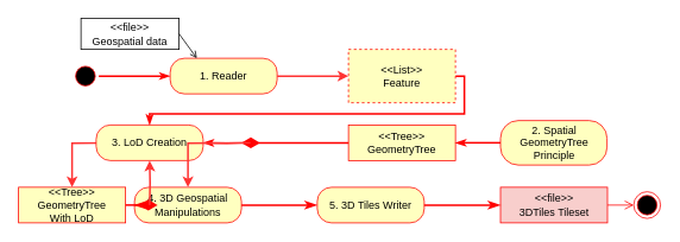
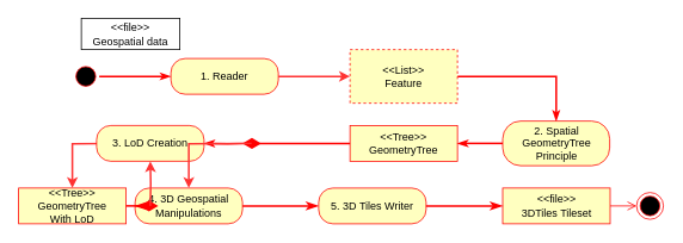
  <mxCell id="0" />
  <mxCell id="1" parent="0" />
  <mxCell id="2" style="edgeStyle=orthogonalEdgeStyle;html=1;labelBackgroundColor=none;endArrow=classicThin;endSize=6;strokeColor=#ff0000;fontFamily=Verdana;fontSize=12;align=left;strokeWidth=2;endFill=1;entryX=0;entryY=0.5;entryDx=0;entryDy=0;" parent="1" source="11" target="9" edge="1"><mxGeometry relative="1" as="geometry"><mxPoint x="150" y="130" as="targetPoint" /></mxGeometry></mxCell>
  <mxCell id="3" value="&lt;font style=&quot;font-size: 12px&quot;&gt;4. 3D Geospatial Manipulations&lt;br&gt;&lt;/font&gt;" style="rounded=1;whiteSpace=wrap;html=1;arcSize=40;fontColor=#000000;fillColor=#ffffc0;strokeColor=#ff0000;" parent="1" vertex="1"><mxGeometry x="150" y="210" width="120" height="40" as="geometry" /></mxCell>
  <mxCell id="4" value="" style="edgeStyle=orthogonalEdgeStyle;html=1;verticalAlign=bottom;endArrow=classicThin;endSize=8;strokeColor=#ff0000;rounded=0;entryX=0;entryY=0.5;entryDx=0;entryDy=0;strokeWidth=2;endFill=1;" parent="1" source="3" target="25" edge="1"><mxGeometry relative="1" as="geometry"><mxPoint x="370" y="230" as="targetPoint" /></mxGeometry></mxCell>
  <mxCell id="5" value="&amp;lt;&amp;lt;Tree&amp;gt;&amp;gt;&lt;br&gt;GeometryTree" style="rounded=0;whiteSpace=wrap;html=1;arcSize=40;fontColor=#000000;fillColor=#ffffc0;strokeColor=#ff0000;" parent="1" vertex="1"><mxGeometry x="390" y="140" width="120" height="40" as="geometry" /></mxCell>
- <mxCell id="6" value="&amp;lt;&amp;lt;file&amp;gt;&amp;gt;&lt;br&gt;3DTiles Tileset" style="rounded=0;whiteSpace=wrap;html=1;arcSize=40;fontColor=#000000;fillColor=#f8cecc;strokeColor=#ff0000;" parent="1" vertex="1"><mxGeometry x="560.5" y="210" width="120" height="40" as="geometry" /></mxCell>
+ <mxCell id="6" value="&amp;lt;&amp;lt;file&amp;gt;&amp;gt;&lt;br&gt;3DTiles Tileset" style="rounded=0;whiteSpace=wrap;html=1;arcSize=40;fontColor=#000000;fillColor=#ffffc0;strokeColor=#ff0000;" parent="1" vertex="1"><mxGeometry x="560.5" y="210" width="120" height="40" as="geometry" /></mxCell>
  <mxCell id="7" value="" style="edgeStyle=orthogonalEdgeStyle;html=1;verticalAlign=bottom;endArrow=open;endSize=8;strokeColor=#ff0000;rounded=0;entryX=0;entryY=0.5;entryDx=0;entryDy=0;" parent="1" source="6" target="8" edge="1"><mxGeometry relative="1" as="geometry"><mxPoint x="670.5" y="285" as="targetPoint" /></mxGeometry></mxCell>
  <mxCell id="8" value="" style="ellipse;html=1;shape=endState;fillColor=#000000;strokeColor=#ff0000;" parent="1" vertex="1"><mxGeometry x="710" y="215" width="30" height="30" as="geometry" /></mxCell>
  <mxCell id="9" value="1. Reader" style="rounded=1;whiteSpace=wrap;html=1;arcSize=40;fontColor=#000000;fillColor=#ffffc0;strokeColor=#ff0000;" parent="1" vertex="1"><mxGeometry x="190" y="65" width="120" height="40" as="geometry" /></mxCell>
- <mxCell id="10" value="" style="edgeStyle=orthogonalEdgeStyle;html=1;verticalAlign=bottom;endArrow=classicThin;endSize=6;strokeColor=#ff0000;rounded=0;exitX=1;exitY=0.5;exitDx=0;exitDy=0;startArrow=none;strokeWidth=2;endFill=1;" parent="1" source="13" target="17" edge="1"><mxGeometry relative="1" as="geometry"><mxPoint x="690" y="90" as="targetPoint" /></mxGeometry></mxCell>
+ <mxCell id="10" value="" style="edgeStyle=orthogonalEdgeStyle;html=1;verticalAlign=bottom;endArrow=classicThin;endSize=6;strokeColor=#ff0000;rounded=0;exitX=1;exitY=0.5;exitDx=0;exitDy=0;startArrow=none;strokeWidth=2;endFill=1;entryX=0.5;entryY=0;entryDx=0;entryDy=0;" parent="1" source="13" target="15" edge="1"><mxGeometry relative="1" as="geometry"><mxPoint x="690" y="90" as="targetPoint" /></mxGeometry></mxCell>
  <mxCell id="11" value="" style="ellipse;html=1;shape=startState;fillColor=#000000;strokeColor=#ff0000;rounded=1;shadow=0;comic=0;labelBackgroundColor=none;fontFamily=Verdana;fontSize=12;fontColor=#000000;align=center;direction=south;" parent="1" vertex="1"><mxGeometry x="80" y="70" width="30" height="30" as="geometry" /></mxCell>
  <mxCell id="12" value="&amp;lt;&amp;lt;file&amp;gt;&amp;gt;&lt;br&gt;Geospatial data" style="rounded=0;whiteSpace=wrap;html=1;strokeColor=default;fillColor=default;fontColor=default;arcSize=40;" parent="1" vertex="1"><mxGeometry x="90" y="20" width="110" height="35" as="geometry" /></mxCell>
  <mxCell id="13" value="&amp;lt;&amp;lt;List&amp;gt;&amp;gt;&lt;br&gt;Feature" style="rounded=0;whiteSpace=wrap;html=1;strokeColor=#ff0000;fillColor=#ffffc0;fontColor=#000000;arcSize=40;dashed=1;" parent="1" vertex="1"><mxGeometry x="390" y="55" width="120" height="60" as="geometry" /></mxCell>
  <mxCell id="14" style="edgeStyle=orthogonalEdgeStyle;rounded=0;orthogonalLoop=1;jettySize=auto;html=1;exitX=0;exitY=0.5;exitDx=0;exitDy=0;entryX=1;entryY=0.5;entryDx=0;entryDy=0;fillColor=#f8cecc;strokeColor=#ff0000;endArrow=classicThin;endFill=1;verticalAlign=bottom;endSize=6;startArrow=none;strokeWidth=2;" parent="1" source="15" target="5" edge="1"><mxGeometry relative="1" as="geometry" /></mxCell>
  <mxCell id="15" value="2. Spatial GeometryTree Principle" style="rounded=1;whiteSpace=wrap;html=1;arcSize=40;fontColor=#000000;fillColor=#ffffc0;strokeColor=#ff0000;" parent="1" vertex="1"><mxGeometry x="560.5" y="135" width="119.5" height="50" as="geometry" /></mxCell>
  <mxCell id="16" style="edgeStyle=orthogonalEdgeStyle;rounded=0;orthogonalLoop=1;jettySize=auto;html=1;exitX=0;exitY=0.5;exitDx=0;exitDy=0;entryX=0.5;entryY=0;entryDx=0;entryDy=0;endArrow=classic;endFill=1;endSize=6;strokeColor=#FF3333;strokeWidth=2;" parent="1" target="18" edge="1"><mxGeometry relative="1" as="geometry"><mxPoint x="141" y="160" as="sourcePoint" /></mxGeometry></mxCell>
  <mxCell id="17" value="3. LoD Creation" style="rounded=1;whiteSpace=wrap;html=1;arcSize=40;fontColor=#000000;fillColor=#ffffc0;strokeColor=#ff0000;" parent="1" vertex="1"><mxGeometry x="107" y="140" width="120" height="40" as="geometry" /></mxCell>
  <mxCell id="18" value="&amp;lt;&amp;lt;Tree&amp;gt;&amp;gt;&lt;br&gt;GeometryTree&lt;br&gt;With LoD" style="rounded=0;whiteSpace=wrap;html=1;arcSize=40;fontColor=#000000;fillColor=#ffffc0;strokeColor=#ff0000;" parent="1" vertex="1"><mxGeometry x="20" y="210" width="120" height="40" as="geometry" /></mxCell>
  <mxCell id="19" style="edgeStyle=orthogonalEdgeStyle;rounded=0;orthogonalLoop=1;jettySize=auto;html=1;entryX=1;entryY=0.5;entryDx=0;entryDy=0;fillColor=#f8cecc;strokeColor=#ff0000;endArrow=classicThin;endFill=1;verticalAlign=bottom;endSize=6;startArrow=none;strokeWidth=2;" parent="1" target="17" edge="1"><mxGeometry relative="1" as="geometry"><mxPoint x="280" y="160" as="sourcePoint" /><mxPoint x="279.58" y="450" as="targetPoint" /></mxGeometry></mxCell>
  <mxCell id="20" style="edgeStyle=orthogonalEdgeStyle;rounded=0;orthogonalLoop=1;jettySize=auto;html=1;exitX=0;exitY=0.5;exitDx=0;exitDy=0;fillColor=#f8cecc;strokeColor=#ff0000;endArrow=diamondThin;endFill=1;verticalAlign=bottom;endSize=15;startArrow=none;strokeWidth=2;" parent="1" source="5" edge="1"><mxGeometry relative="1" as="geometry"><mxPoint x="370" y="160" as="sourcePoint" /><mxPoint x="270" y="160" as="targetPoint" /></mxGeometry></mxCell>
  <mxCell id="21" style="edgeStyle=orthogonalEdgeStyle;rounded=0;orthogonalLoop=1;jettySize=auto;html=1;entryX=0;entryY=0.5;entryDx=0;entryDy=0;fillColor=#f8cecc;strokeColor=#ff0000;endArrow=classicThin;endFill=1;verticalAlign=bottom;endSize=6;startArrow=none;strokeWidth=2;" parent="1" target="3" edge="1"><mxGeometry relative="1" as="geometry"><mxPoint x="166" y="230" as="sourcePoint" /><mxPoint x="246" y="230" as="targetPoint" /></mxGeometry></mxCell>
  <mxCell id="22" style="edgeStyle=orthogonalEdgeStyle;rounded=0;orthogonalLoop=1;jettySize=auto;html=1;exitX=1;exitY=0.5;exitDx=0;exitDy=0;fillColor=#f8cecc;strokeColor=#ff0000;endArrow=diamondThin;endFill=1;verticalAlign=bottom;endSize=15;startArrow=none;strokeWidth=2;" parent="1" source="18" edge="1"><mxGeometry relative="1" as="geometry"><mxPoint x="116" y="230" as="sourcePoint" /><mxPoint x="176" y="230" as="targetPoint" /></mxGeometry></mxCell>
  <mxCell id="23" style="edgeStyle=orthogonalEdgeStyle;rounded=0;orthogonalLoop=1;jettySize=auto;html=1;entryX=0.5;entryY=1;entryDx=0;entryDy=0;endArrow=classic;endFill=1;endSize=6;strokeColor=#FF3333;strokeWidth=2;" parent="1" target="17" edge="1"><mxGeometry relative="1" as="geometry"><mxPoint x="167" y="230" as="sourcePoint" /><mxPoint x="36" y="265" as="targetPoint" /></mxGeometry></mxCell>
  <mxCell id="24" style="edgeStyle=orthogonalEdgeStyle;rounded=0;orthogonalLoop=1;jettySize=auto;html=1;entryX=0.5;entryY=0;entryDx=0;entryDy=0;endArrow=classic;endFill=1;endSize=6;strokeColor=#FF3333;strokeWidth=2;" parent="1" target="3" edge="1"><mxGeometry relative="1" as="geometry"><mxPoint x="280" y="160" as="sourcePoint" /><mxPoint x="320" y="350" as="targetPoint" /></mxGeometry></mxCell>
  <mxCell id="25" value="&lt;font style=&quot;font-size: 12px&quot;&gt;5. 3D Tiles Writer&lt;br&gt;&lt;/font&gt;" style="rounded=1;whiteSpace=wrap;html=1;arcSize=40;fontColor=#000000;fillColor=#ffffc0;strokeColor=#ff0000;" parent="1" vertex="1"><mxGeometry x="355" y="210" width="120" height="40" as="geometry" /></mxCell>
  <mxCell id="26" value="" style="edgeStyle=orthogonalEdgeStyle;html=1;verticalAlign=bottom;endArrow=classicThin;endSize=8;strokeColor=#ff0000;rounded=0;entryX=0;entryY=0.5;entryDx=0;entryDy=0;strokeWidth=2;endFill=1;exitX=1;exitY=0.5;exitDx=0;exitDy=0;" parent="1" source="25" target="6" edge="1"><mxGeometry relative="1" as="geometry"><mxPoint x="400" y="240" as="targetPoint" /><mxPoint x="540" y="185" as="sourcePoint" /></mxGeometry></mxCell>
  <mxCell id="27" style="edgeStyle=orthogonalEdgeStyle;rounded=0;orthogonalLoop=1;jettySize=auto;html=1;entryX=0;entryY=0.5;entryDx=0;entryDy=0;endArrow=classic;endFill=1;endSize=6;strokeColor=#FF3333;strokeWidth=2;exitX=1;exitY=0.5;exitDx=0;exitDy=0;" parent="1" source="9" target="13" edge="1"><mxGeometry relative="1" as="geometry"><mxPoint x="270" y="220" as="sourcePoint" /><mxPoint x="270" y="315" as="targetPoint" /></mxGeometry></mxCell>
- <mxCell id="28" value="" style="endArrow=open;html=1;rounded=0;exitX=1;exitY=0.5;exitDx=0;exitDy=0;entryX=0.25;entryY=0;entryDx=0;entryDy=0;endFill=0;" edge="1" parent="1" source="12" target="9"><mxGeometry width="50" height="50" relative="1" as="geometry"><mxPoint x="290" y="50" as="sourcePoint" /><mxPoint x="290" y="75" as="targetPoint" /></mxGeometry></mxCell>
